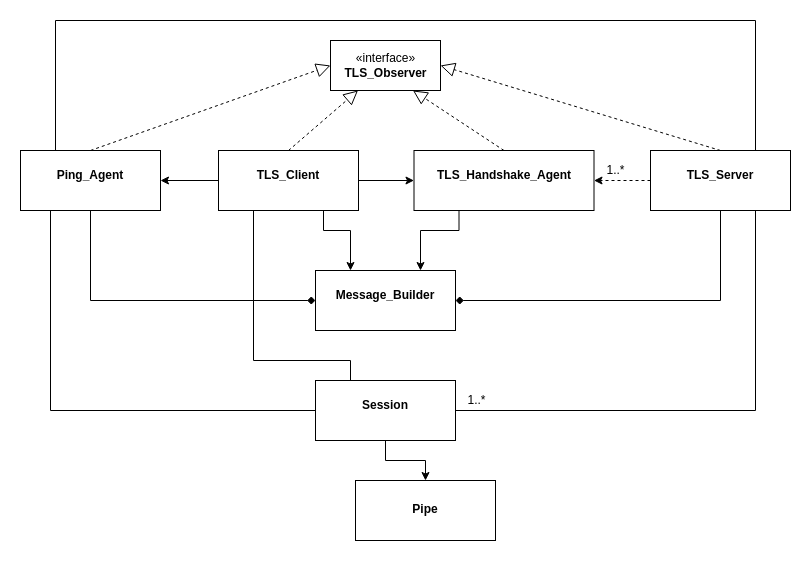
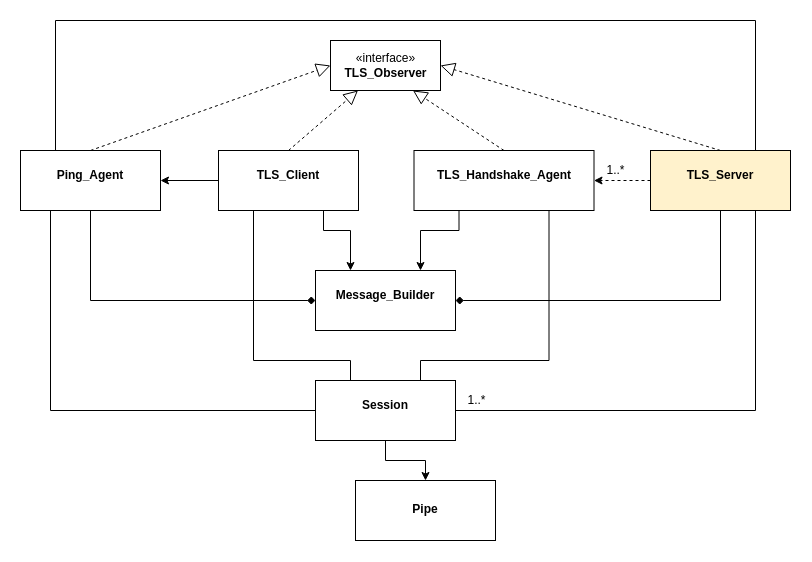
  <mxCell id="0" />
  <mxCell id="1" parent="0" />
  <mxCell id="2" style="edgeStyle=orthogonalEdgeStyle;rounded=0;orthogonalLoop=1;jettySize=auto;html=1;entryX=0.5;entryY=0;entryDx=0;entryDy=0;startArrow=none;startFill=0;exitX=0.5;exitY=1;exitDx=0;exitDy=0;endArrow=classic;endFill=1;" parent="1" source="8" target="7" edge="1"><mxGeometry relative="1" as="geometry" /></mxCell>
  <mxCell id="3" value="" style="endArrow=block;dashed=1;endFill=0;endSize=12;html=1;rounded=0;entryX=0.25;entryY=1;entryDx=0;entryDy=0;exitX=0.5;exitY=0;exitDx=0;exitDy=0;" parent="1" source="14" target="6" edge="1"><mxGeometry width="160" relative="1" as="geometry"><mxPoint x="453" y="950" as="sourcePoint" /><mxPoint x="613" y="950" as="targetPoint" /></mxGeometry></mxCell>
  <mxCell id="4" value="" style="endArrow=block;dashed=1;endFill=0;endSize=12;html=1;rounded=0;exitX=0.5;exitY=0;exitDx=0;exitDy=0;entryX=0.75;entryY=1;entryDx=0;entryDy=0;" parent="1" source="22" target="6" edge="1"><mxGeometry width="160" relative="1" as="geometry"><mxPoint x="83" y="250" as="sourcePoint" /><mxPoint x="333" y="110" as="targetPoint" /></mxGeometry></mxCell>
  <mxCell id="5" value="" style="endArrow=block;dashed=1;endFill=0;endSize=12;html=1;rounded=0;exitX=0.5;exitY=0;exitDx=0;exitDy=0;entryX=1;entryY=0.5;entryDx=0;entryDy=0;" parent="1" source="19" target="6" edge="1"><mxGeometry width="160" relative="1" as="geometry"><mxPoint x="553" y="250" as="sourcePoint" /><mxPoint x="440.5" y="120" as="targetPoint" /></mxGeometry></mxCell>
  <mxCell id="6" value="«interface»&lt;br&gt;&lt;b&gt;TLS_Observer&lt;/b&gt;" style="html=1;" parent="1" vertex="1"><mxGeometry x="330" y="40" width="110" height="50" as="geometry" /></mxCell>
  <mxCell id="7" value="&lt;p style=&quot;margin: 0px ; margin-top: 4px ; text-align: center&quot;&gt;&lt;br&gt;&lt;/p&gt;&lt;p style=&quot;margin: 0px ; margin-top: 4px ; text-align: center&quot;&gt;&lt;b&gt;Pipe&lt;/b&gt;&lt;/p&gt;" style="verticalAlign=top;align=left;overflow=fill;fontSize=12;fontFamily=Helvetica;html=1;" parent="1" vertex="1"><mxGeometry x="355" y="480" width="140" height="60" as="geometry" /></mxCell>
  <mxCell id="8" value="&lt;p style=&quot;margin: 0px ; margin-top: 4px ; text-align: center&quot;&gt;&lt;br&gt;&lt;b&gt;Session&lt;/b&gt;&lt;/p&gt;" style="verticalAlign=top;align=left;overflow=fill;fontSize=12;fontFamily=Helvetica;html=1;" parent="1" vertex="1"><mxGeometry x="315" y="380" width="140" height="60" as="geometry" /></mxCell>
  <mxCell id="9" value="&lt;p style=&quot;margin: 0px ; margin-top: 4px ; text-align: center&quot;&gt;&lt;br&gt;&lt;span style=&quot;font-weight: 700&quot;&gt;Message_Builder&lt;/span&gt;&lt;br&gt;&lt;/p&gt;" style="verticalAlign=top;align=left;overflow=fill;fontSize=12;fontFamily=Helvetica;html=1;" parent="1" vertex="1"><mxGeometry x="315" y="270" width="140" height="60" as="geometry" /></mxCell>
- <mxCell id="10" style="edgeStyle=orthogonalEdgeStyle;rounded=0;orthogonalLoop=1;jettySize=auto;html=1;entryX=0;entryY=0.5;entryDx=0;entryDy=0;startArrow=none;startFill=0;strokeColor=default;" parent="1" source="14" target="22" edge="1"><mxGeometry relative="1" as="geometry" /></mxCell>
  <mxCell id="11" style="edgeStyle=orthogonalEdgeStyle;rounded=0;orthogonalLoop=1;jettySize=auto;html=1;entryX=1;entryY=0.5;entryDx=0;entryDy=0;" parent="1" source="14" target="26" edge="1"><mxGeometry relative="1" as="geometry" /></mxCell>
  <mxCell id="12" style="edgeStyle=orthogonalEdgeStyle;rounded=0;orthogonalLoop=1;jettySize=auto;html=1;exitX=0.75;exitY=1;exitDx=0;exitDy=0;entryX=0.25;entryY=0;entryDx=0;entryDy=0;endArrow=classic;endFill=1;" parent="1" source="14" target="9" edge="1"><mxGeometry relative="1" as="geometry"><Array as="points"><mxPoint x="323" y="230" /><mxPoint x="350" y="230" /></Array></mxGeometry></mxCell>
  <mxCell id="13" style="edgeStyle=orthogonalEdgeStyle;rounded=0;orthogonalLoop=1;jettySize=auto;html=1;exitX=0.25;exitY=1;exitDx=0;exitDy=0;entryX=0.25;entryY=0;entryDx=0;entryDy=0;endArrow=none;endFill=0;" parent="1" source="14" target="8" edge="1"><mxGeometry relative="1" as="geometry"><Array as="points"><mxPoint x="253" y="360" /><mxPoint x="350" y="360" /></Array></mxGeometry></mxCell>
  <mxCell id="14" value="&lt;p style=&quot;margin: 0px ; margin-top: 4px ; text-align: center&quot;&gt;&lt;br&gt;&lt;b&gt;TLS_Client&lt;/b&gt;&lt;/p&gt;" style="verticalAlign=top;align=left;overflow=fill;fontSize=12;fontFamily=Helvetica;html=1;" parent="1" vertex="1"><mxGeometry x="218" y="150" width="140" height="60" as="geometry" /></mxCell>
  <mxCell id="15" style="edgeStyle=orthogonalEdgeStyle;rounded=0;orthogonalLoop=1;jettySize=auto;html=1;entryX=1;entryY=0.5;entryDx=0;entryDy=0;dashed=1;" parent="1" source="19" target="22" edge="1"><mxGeometry relative="1" as="geometry" /></mxCell>
  <mxCell id="16" style="edgeStyle=orthogonalEdgeStyle;rounded=0;orthogonalLoop=1;jettySize=auto;html=1;exitX=0.75;exitY=0;exitDx=0;exitDy=0;entryX=0.25;entryY=0;entryDx=0;entryDy=0;endArrow=none;" parent="1" source="19" target="26" edge="1"><mxGeometry relative="1" as="geometry"><Array as="points"><mxPoint x="755" y="20" /><mxPoint x="55" y="20" /></Array></mxGeometry></mxCell>
  <mxCell id="17" style="edgeStyle=orthogonalEdgeStyle;rounded=0;orthogonalLoop=1;jettySize=auto;html=1;entryX=1;entryY=0.5;entryDx=0;entryDy=0;endArrow=diamond;endFill=1;startArrow=none;startFill=0;" parent="1" source="19" target="9" edge="1"><mxGeometry relative="1" as="geometry"><Array as="points"><mxPoint x="720" y="300" /></Array></mxGeometry></mxCell>
  <mxCell id="18" style="edgeStyle=orthogonalEdgeStyle;rounded=0;orthogonalLoop=1;jettySize=auto;html=1;exitX=0.75;exitY=1;exitDx=0;exitDy=0;entryX=1;entryY=0.5;entryDx=0;entryDy=0;endArrow=none;endFill=0;" parent="1" source="19" target="8" edge="1"><mxGeometry relative="1" as="geometry" /></mxCell>
- <mxCell id="19" value="&lt;p style=&quot;margin: 0px ; margin-top: 4px ; text-align: center&quot;&gt;&lt;br&gt;&lt;b&gt;TLS_Server&lt;/b&gt;&lt;/p&gt;" style="verticalAlign=top;align=left;overflow=fill;fontSize=12;fontFamily=Helvetica;html=1;" parent="1" vertex="1"><mxGeometry x="650" y="150" width="140" height="60" as="geometry" /></mxCell>
+ <mxCell id="19" value="&lt;p style=&quot;margin: 0px ; margin-top: 4px ; text-align: center&quot;&gt;&lt;br&gt;&lt;b&gt;TLS_Server&lt;/b&gt;&lt;/p&gt;" style="verticalAlign=top;align=left;overflow=fill;fontSize=12;fontFamily=Helvetica;html=1;fillColor=#fff2cc;" parent="1" vertex="1"><mxGeometry x="650" y="150" width="140" height="60" as="geometry" /></mxCell>
  <mxCell id="20" style="edgeStyle=orthogonalEdgeStyle;rounded=0;orthogonalLoop=1;jettySize=auto;html=1;exitX=0.25;exitY=1;exitDx=0;exitDy=0;entryX=0.75;entryY=0;entryDx=0;entryDy=0;endArrow=classic;endFill=1;" parent="1" source="22" target="9" edge="1"><mxGeometry relative="1" as="geometry"><Array as="points"><mxPoint x="459" y="230" /><mxPoint x="420" y="230" /></Array></mxGeometry></mxCell>
+ <mxCell id="21" style="edgeStyle=orthogonalEdgeStyle;rounded=0;orthogonalLoop=1;jettySize=auto;html=1;exitX=0.75;exitY=1;exitDx=0;exitDy=0;entryX=0.75;entryY=0;entryDx=0;entryDy=0;endArrow=none;endFill=0;" parent="1" source="22" target="8" edge="1"><mxGeometry relative="1" as="geometry"><Array as="points"><mxPoint x="549" y="360" /><mxPoint x="420" y="360" /></Array></mxGeometry></mxCell>
  <mxCell id="22" value="&lt;p style=&quot;margin: 0px ; margin-top: 4px ; text-align: center&quot;&gt;&lt;br&gt;&lt;b&gt;TLS_Handshake_Agent&lt;/b&gt;&lt;/p&gt;" style="verticalAlign=top;align=left;overflow=fill;fontSize=12;fontFamily=Helvetica;html=1;" parent="1" vertex="1"><mxGeometry x="413.5" y="150" width="180" height="60" as="geometry" /></mxCell>
  <mxCell id="23" value="1..*" style="text;html=1;align=center;verticalAlign=middle;resizable=0;points=[];autosize=1;strokeColor=none;fillColor=none;" parent="1" vertex="1"><mxGeometry x="461" y="390" width="30" height="20" as="geometry" /></mxCell>
  <mxCell id="24" style="edgeStyle=orthogonalEdgeStyle;rounded=0;orthogonalLoop=1;jettySize=auto;html=1;exitX=0.5;exitY=1;exitDx=0;exitDy=0;entryX=0;entryY=0.5;entryDx=0;entryDy=0;endArrow=diamond;endFill=1;" parent="1" source="26" target="9" edge="1"><mxGeometry relative="1" as="geometry" /></mxCell>
  <mxCell id="25" style="edgeStyle=orthogonalEdgeStyle;rounded=0;orthogonalLoop=1;jettySize=auto;html=1;entryX=0;entryY=0.5;entryDx=0;entryDy=0;endArrow=none;endFill=0;" parent="1" source="26" target="8" edge="1"><mxGeometry relative="1" as="geometry"><Array as="points"><mxPoint x="50" y="410" /></Array></mxGeometry></mxCell>
  <mxCell id="26" value="&lt;p style=&quot;margin: 0px ; margin-top: 4px ; text-align: center&quot;&gt;&lt;br&gt;&lt;b&gt;Ping_Agent&lt;/b&gt;&lt;/p&gt;" style="verticalAlign=top;align=left;overflow=fill;fontSize=12;fontFamily=Helvetica;html=1;" parent="1" vertex="1"><mxGeometry x="20" y="150" width="140" height="60" as="geometry" /></mxCell>
  <mxCell id="27" value="" style="endArrow=block;dashed=1;endFill=0;endSize=12;html=1;rounded=0;exitX=0.5;exitY=0;exitDx=0;exitDy=0;entryX=0;entryY=0.5;entryDx=0;entryDy=0;" parent="1" source="26" target="6" edge="1"><mxGeometry width="160" relative="1" as="geometry"><mxPoint x="330" y="360" as="sourcePoint" /><mxPoint x="490" y="360" as="targetPoint" /></mxGeometry></mxCell>
  <mxCell id="28" value="1..*" style="text;html=1;align=center;verticalAlign=middle;resizable=0;points=[];autosize=1;strokeColor=none;fillColor=none;" parent="1" vertex="1"><mxGeometry x="600" y="160" width="30" height="20" as="geometry" /></mxCell>
